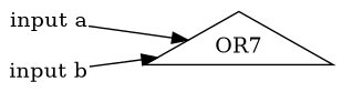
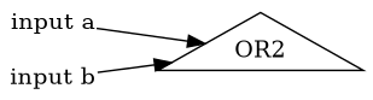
  digraph {
    rankdir=LR
    node [shape=plain]
    n1 [label="input a"]
-   n2 [label=OR7 shape=triangle]
+   n2 [label=OR2 shape=triangle]
    n3 [label="input b"]
    n1 -> n2
    n3 -> n2
  }
